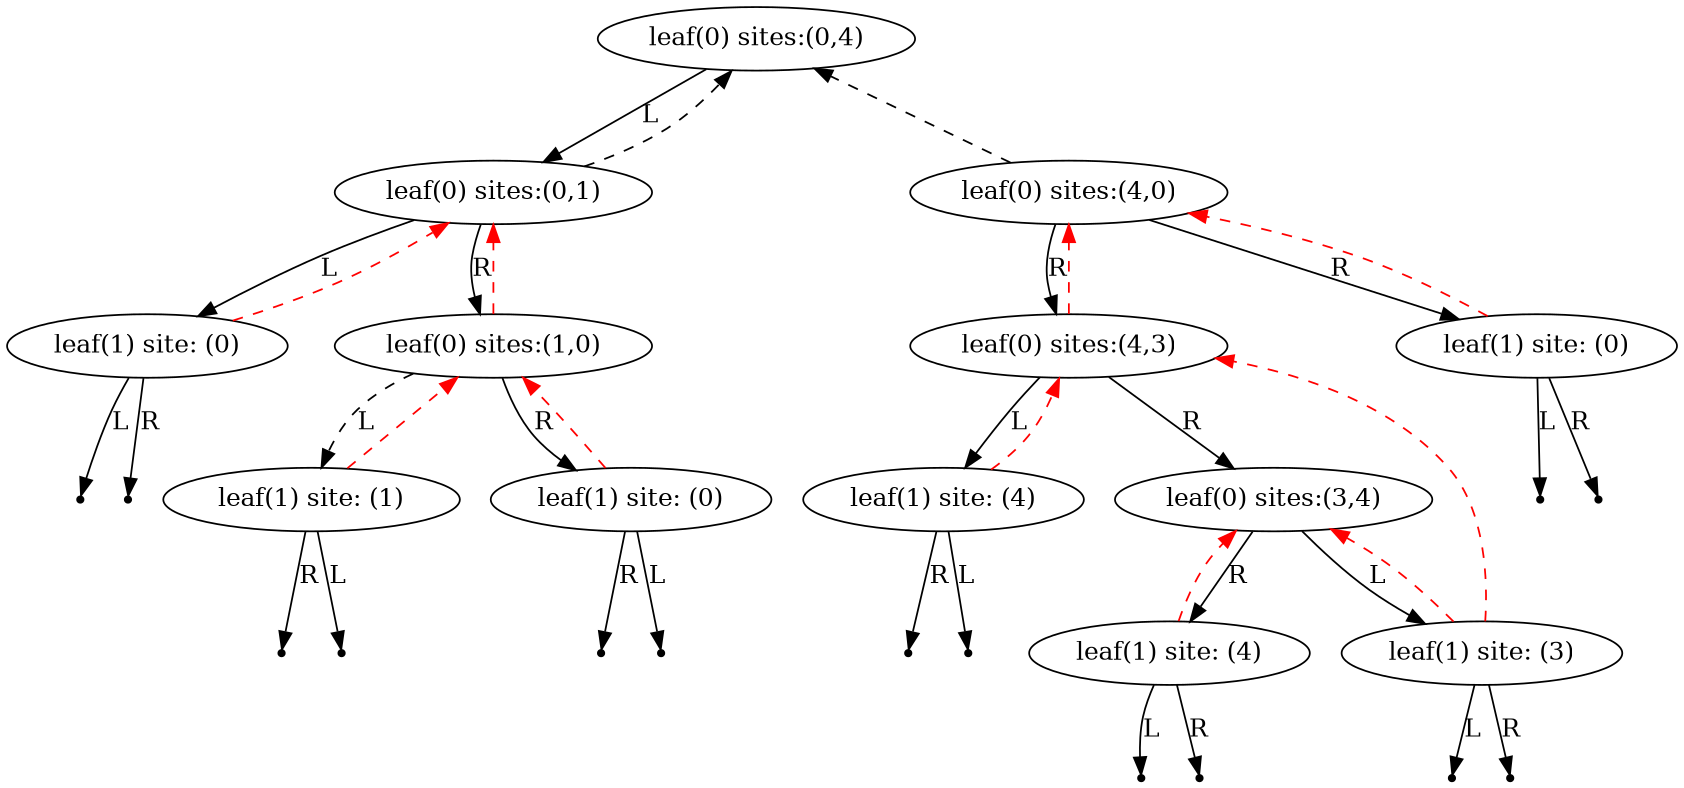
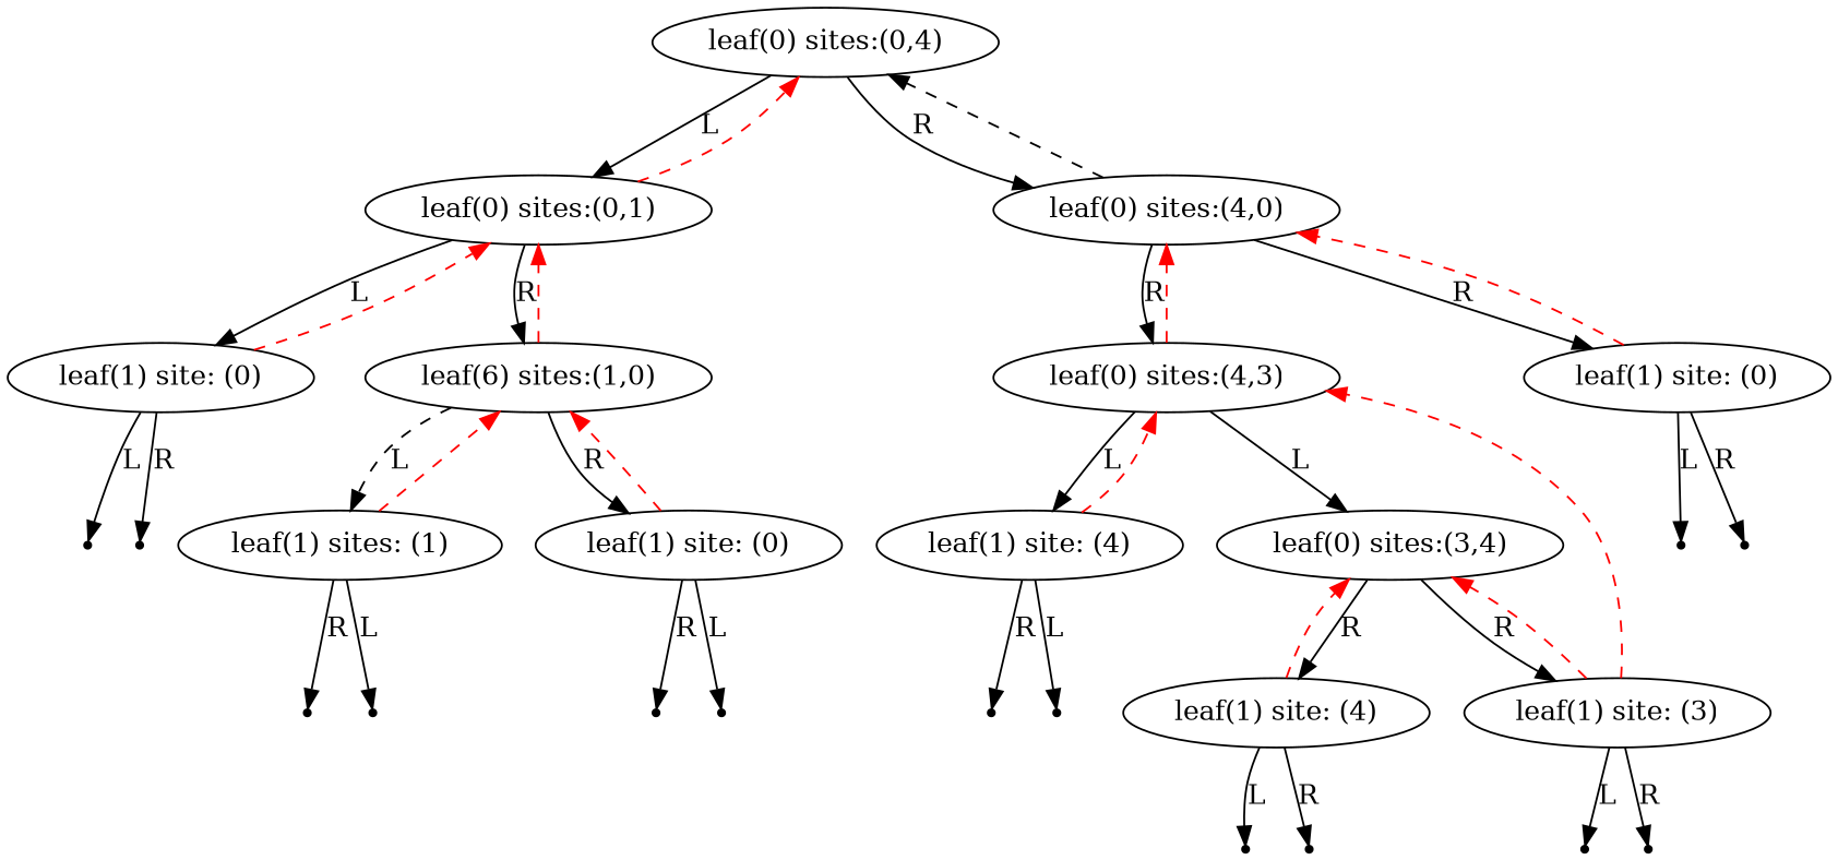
  digraph {
    node [shape=point]
    n1 [label="leaf(0) sites:(0,4)" shape=""]
    n2 [label="leaf(0) sites:(0,1)" shape=""]
    n3 [label="leaf(0) sites:(4,0)" shape=""]
    n4 [label="leaf(1) site: (0)" shape=""]
-   n5 [label="leaf(0) sites:(1,0)" shape=""]
+   n5 [label="leaf(6) sites:(1,0)" shape=""]
    n6 [label="leaf(0) sites:(4,3)" shape=""]
    n7 [label="leaf(1) site: (0)" shape=""]
    nullptr_l_295808629
    nullptr_r_295808629
-   n10 [label="leaf(1) site: (1)" shape=""]
+   n10 [label="leaf(1) sites: (1)" shape=""]
    n11 [label="leaf(1) site: (0)" shape=""]
    nullptr_l_371534112
    nullptr_r_371534112
    nullptr_l_331818274
    nullptr_r_331818274
    n16 [label="leaf(1) site: (4)" shape=""]
    n17 [label="leaf(0) sites:(3,4)" shape=""]
    nullptr_l_245246554
    nullptr_r_245246554
    nullptr_l_11454308
    nullptr_r_11454308
    n22 [label="leaf(1) site: (3)" shape=""]
    n23 [label="leaf(1) site: (4)" shape=""]
    nullptr_l_2116859470
    nullptr_r_2116859470
    nullptr_l_592327759
    nullptr_r_592327759
    n1 -> n2 [label=L]
-   n2 -> n1 [color=black style=dashed]
+   n1 -> n3 [label=R]
+   n2 -> n1 [color=red style=dashed]
    n2 -> n4 [label=L]
    n2 -> n5 [label=R]
    n3 -> n1 [color=black style=dashed]
    n3 -> n6 [label=R]
    n3 -> n7 [label=R]
    n4 -> n2 [color=red style=dashed]
    n4 -> nullptr_l_295808629 [label=L]
    n4 -> nullptr_r_295808629 [label=R]
    n5 -> n2 [color=red style=dashed]
    n5 -> n10 [label=L style=dashed]
    n5 -> n11 [label=R]
    n6 -> n3 [color=red style=dashed]
    n6 -> n16 [label=L]
-   n6 -> n17 [label=R]
+   n6 -> n17 [label=L]
    n7 -> n3 [color=red style=dashed]
    n7 -> nullptr_l_245246554 [label=L]
    n7 -> nullptr_r_245246554 [label=R]
    n10 -> n5 [color=red style=dashed]
    n10 -> nullptr_l_371534112 [label=L]
    n10 -> nullptr_r_371534112 [label=R]
    n11 -> n5 [color=red style=dashed]
    n11 -> nullptr_l_331818274 [label=L]
    n11 -> nullptr_r_331818274 [label=R]
    n16 -> n6 [color=red style=dashed]
    n16 -> nullptr_l_11454308 [label=L]
    n16 -> nullptr_r_11454308 [label=R]
-   n17 -> n22 [label=L]
+   n17 -> n22 [label=R]
    n17 -> n23 [label=R]
    n22 -> n6 [color=red style=dashed]
    n22 -> n17 [color=red style=dashed]
    n22 -> nullptr_l_2116859470 [label=L]
    n22 -> nullptr_r_2116859470 [label=R]
    n23 -> n17 [color=red style=dashed]
    n23 -> nullptr_l_592327759 [label=L]
    n23 -> nullptr_r_592327759 [label=R]
  }
